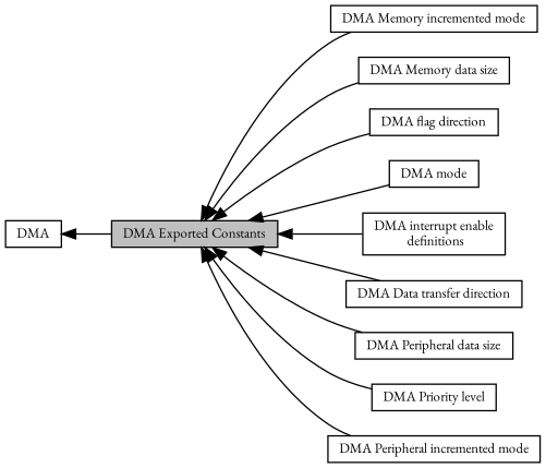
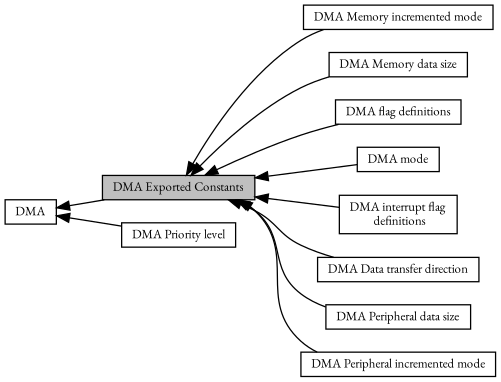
  digraph {
    fontname="EB Garamond"
    rankdir=LR
    node [color=black fillcolor=white fontname="EB Garamond" fontsize=10 shape=box style=filled]
    edge [dir=back fontname="EB Garamond" fontsize=10 labelfontname=Helvetica labelfontsize=10 shape=plaintext style=solid]
    n1 [fillcolor=grey75 fontcolor=black height=0.2 label="DMA Exported Constants" width=0.4]
    n2 [height=0.2 label="DMA Memory incremented mode" width=0.4]
    n3 [height=0.2 label="DMA Memory data size" width=0.4]
-   n4 [height=0.2 label="DMA flag direction" width=0.4]
+   n4 [height=0.2 label="DMA flag definitions" width=0.4]
    n5 [height=0.2 label="DMA mode" width=0.4]
-   n6 [height=0.2 label="DMA interrupt enable\l definitions" width=0.4]
+   n6 [height=0.2 label="DMA interrupt flag\l definitions" width=0.4]
    n7 [height=0.2 label="DMA Data transfer direction" width=0.4]
    n8 [height=0.2 label="DMA Peripheral data size" width=0.4]
    n9 [height=0.2 label="DMA Priority level" width=0.4]
    n10 [height=0.2 label="DMA Peripheral incremented mode" width=0.4]
    n11 [height=0.2 label=DMA width=0.4]
    n1 -> n2
    n1 -> n3
    n1 -> n4
    n1 -> n5
    n1 -> n6
    n1 -> n7
    n1 -> n8
-   n1 -> n9
+   n11 -> n9
    n1 -> n10
    n11 -> n1
  }
